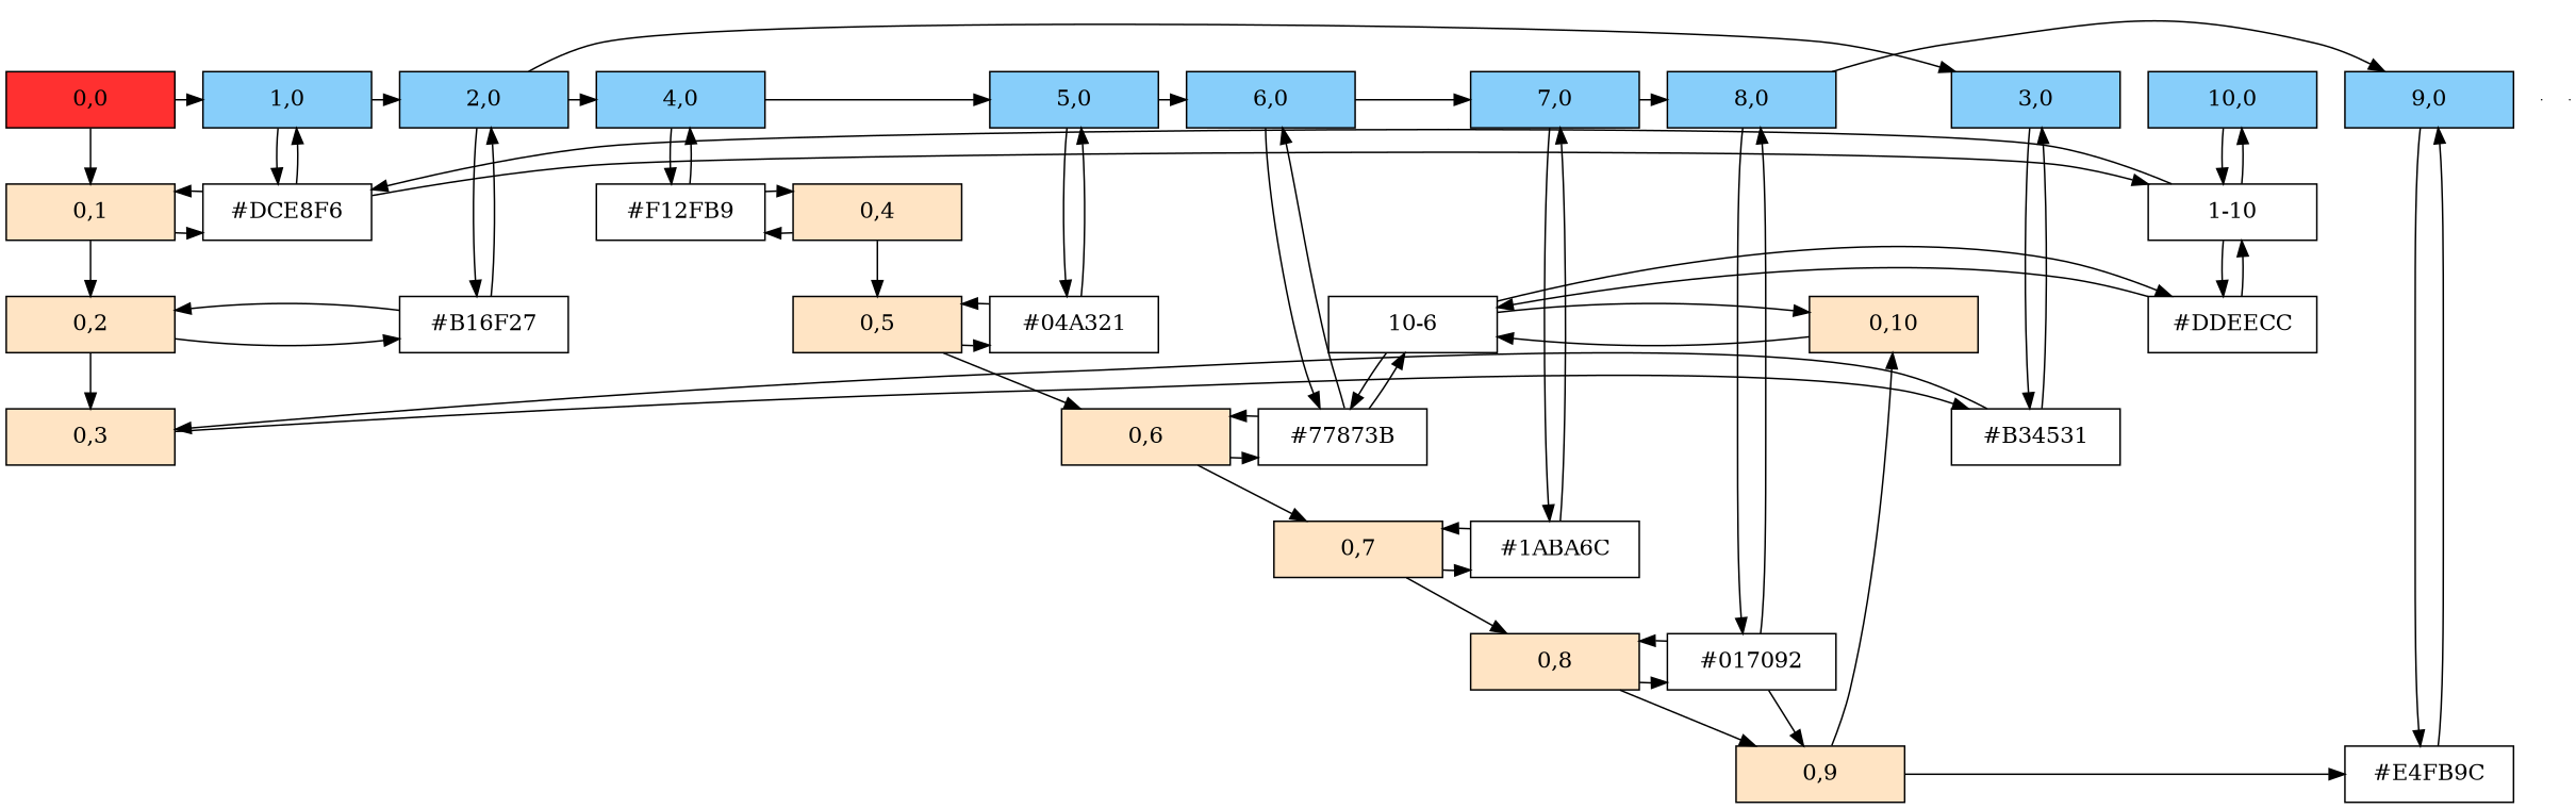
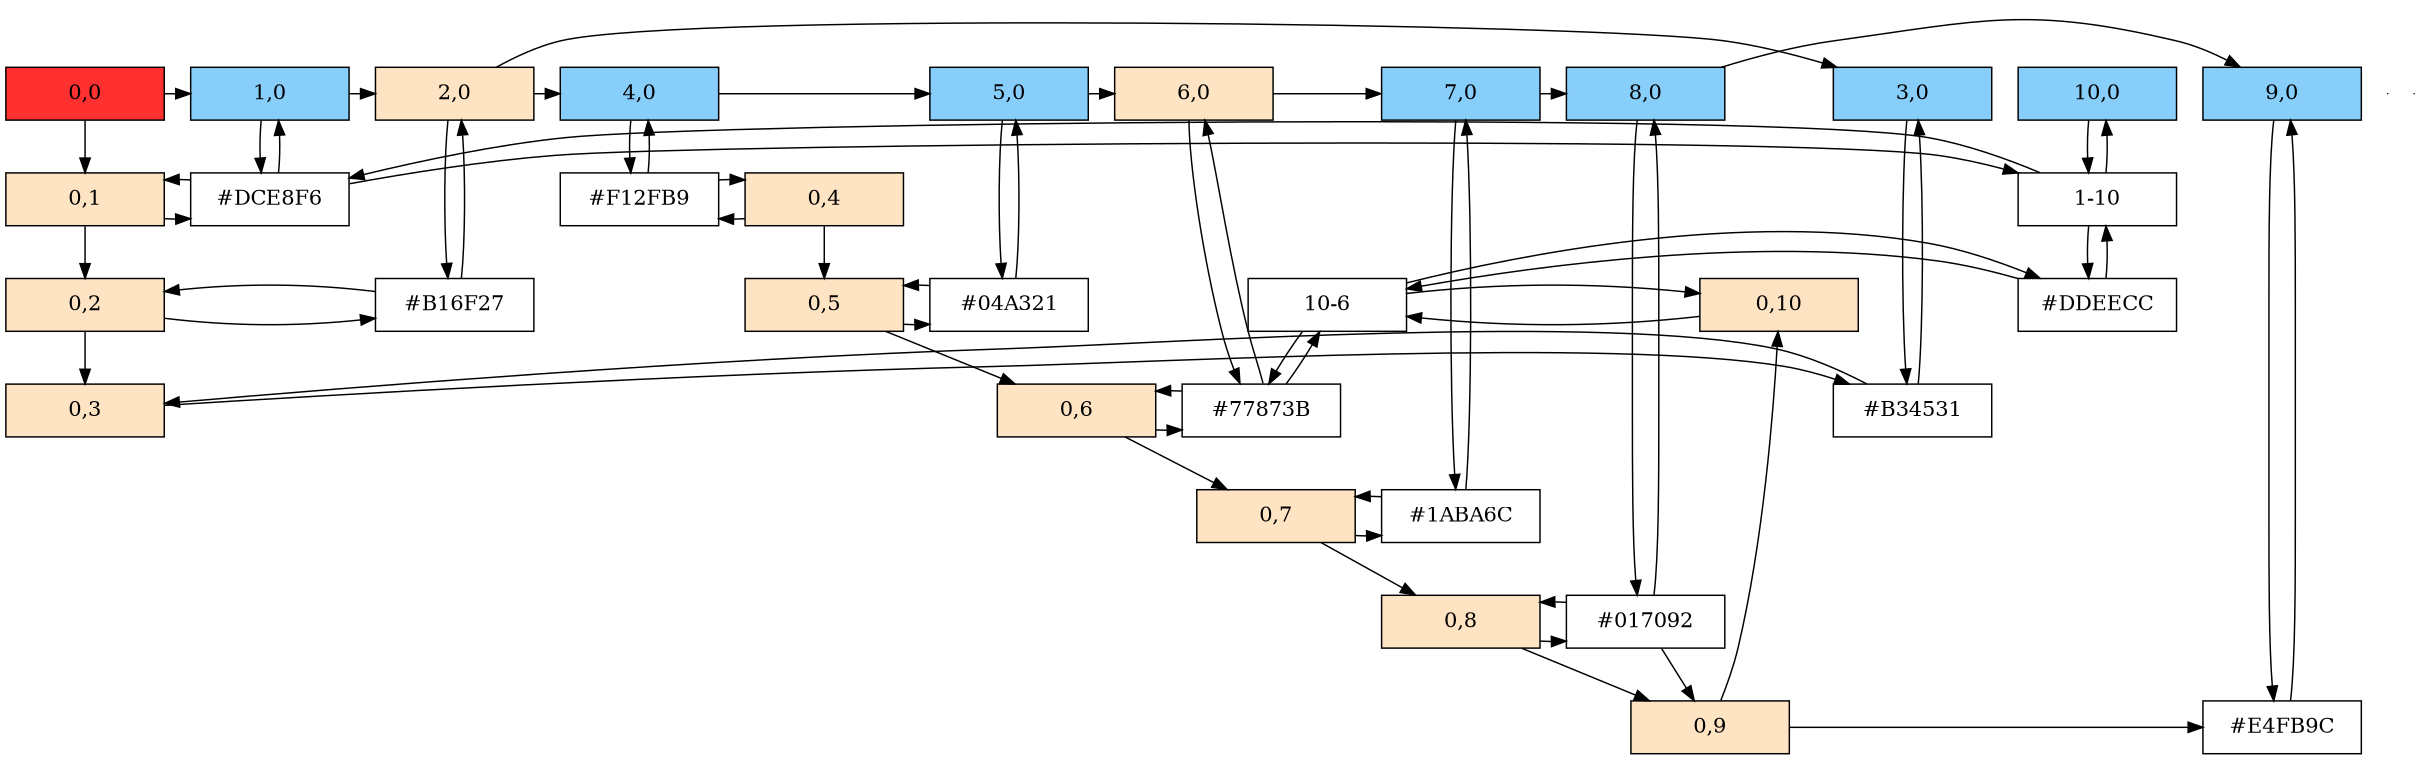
  digraph {
    node [group=1 shape=box style=filled]
    n1 [fillcolor=firebrick1 label="0,0" width=1.5]
    n2 [fillcolor=lightskyblue label="1,0" width=1.5]
-   n3 [fillcolor=lightskyblue group=2 label="2,0" width=1.5]
+   n3 [fillcolor=bisque1 group=2 label="2,0" width=1.5]
    n4 [fillcolor=lightskyblue group=3 label="3,0" width=1.5]
    n5 [fillcolor=lightskyblue group=4 label="4,0" width=1.5]
    n6 [fillcolor=lightskyblue group=5 label="5,0" width=1.5]
-   n7 [fillcolor=lightskyblue group=6 label="6,0" width=1.5]
+   n7 [fillcolor=bisque1 group=6 label="6,0" width=1.5]
    n8 [fillcolor=lightskyblue group=7 label="7,0" width=1.5]
    n9 [fillcolor=lightskyblue group=8 label="8,0" width=1.5]
    n10 [fillcolor=lightskyblue group=9 label="9,0" width=1.5]
    n11 [fillcolor=lightskyblue group=10 label="10,0" width=1.5]
    n12 [fillcolor=bisque1 label="0,1" width=1.5]
    n13 [label="#DCE8F6" width=1.5 style=""]
    n14 [group=10 label="1-10" width=1.5 style=""]
    n15 [fillcolor=bisque1 label="0,2" width=1.5]
    n16 [group=2 label="#B16F27" width=1.5 style=""]
    n17 [fillcolor=bisque1 label="0,3" width=1.5]
    n18 [group=3 label="#B34531" width=1.5 style=""]
    n19 [fillcolor=bisque1 label="0,4" width=1.5]
    n20 [group=4 label="#F12FB9" width=1.5 style=""]
    n21 [fillcolor=bisque1 label="0,5" width=1.5]
    n22 [group=5 label="#04A321" width=1.5 style=""]
    n23 [fillcolor=bisque1 label="0,6" width=1.5]
    n24 [group=6 label="#77873B" width=1.5 style=""]
    n25 [fillcolor=bisque1 label="0,7" width=1.5]
    n26 [group=7 label="#1ABA6C" width=1.5 style=""]
    n27 [fillcolor=bisque1 label="0,8" width=1.5]
    n28 [group=8 label="#017092" width=1.5 style=""]
    n29 [fillcolor=bisque1 label="0,9" width=1.5]
    n30 [group=9 label="#E4FB9C" width=1.5 style=""]
    n31 [fillcolor=bisque1 label="0,10" width=1.5]
    n32 [group=10 label="#DDEECC" width=1.5 style=""]
    n33 [group=6 label="10-6" width=1.5 style=""]
    e0 [shape=point width=0 group="" style=""]
    e1 [shape=point width=0 group="" style=""]
    subgraph sub_1 {
      rank=same
      n1
      n2
      n3
      n4
      n5
      n6
      n7
      n8
      n9
      n10
      n11
    }
    subgraph sub_2 {
      rank=same
      n12
      n13
      n14
    }
    subgraph sub_3 {
      rank=same
      n15
      n16
    }
    subgraph sub_4 {
      rank=same
      n17
      n18
    }
    subgraph sub_5 {
      rank=same
      n19
      n20
    }
    subgraph sub_6 {
      rank=same
      n21
      n22
    }
    subgraph sub_7 {
      rank=same
      n23
      n24
    }
    subgraph sub_8 {
      rank=same
      n25
      n26
    }
    subgraph sub_9 {
      rank=same
      n27
      n28
    }
    subgraph sub_10 {
      rank=same
      n29
      n30
    }
    subgraph sub_11 {
      rank=same
      n31
      n32
      n33
    }
    n1 -> n2
    n1 -> n12
    n2 -> n3
    n2 -> n13
    n3 -> n4
    n3 -> n5
    n3 -> n16
    n4 -> n18
    n5 -> n6
    n5 -> n20
    n6 -> n7
    n6 -> n22
    n7 -> n8
    n7 -> n24
    n8 -> n9
    n8 -> n26
    n9 -> n10
    n9 -> n28
    n10 -> n30
    n11 -> n14
    n12 -> n13
    n12 -> n15
    n13 -> n2
    n13 -> n12
    n13 -> n14
    n14 -> n11
    n14 -> n13
    n14 -> n32
    n15 -> n16
    n15 -> n17
    n16 -> n3
    n16 -> n15
    n17 -> n18
    n18 -> n4
    n18 -> n17
    n19 -> n20
    n19 -> n21
    n20 -> n5
    n20 -> n19
    n21 -> n22
    n21 -> n23
    n22 -> n6
    n22 -> n21
    n23 -> n24
    n23 -> n25
    n24 -> n7
    n24 -> n23
    n24 -> n33
    n25 -> n26
    n25 -> n27
    n26 -> n8
    n26 -> n25
    n27 -> n28
    n27 -> n29
    n28 -> n9
    n28 -> n27
    n28 -> n29
    n29 -> n30
    n29 -> n31
    n30 -> n10
    n31 -> n33
    n32 -> n14
    n32 -> n33
    n33 -> n24
    n33 -> n31
    n33 -> n32
  }
